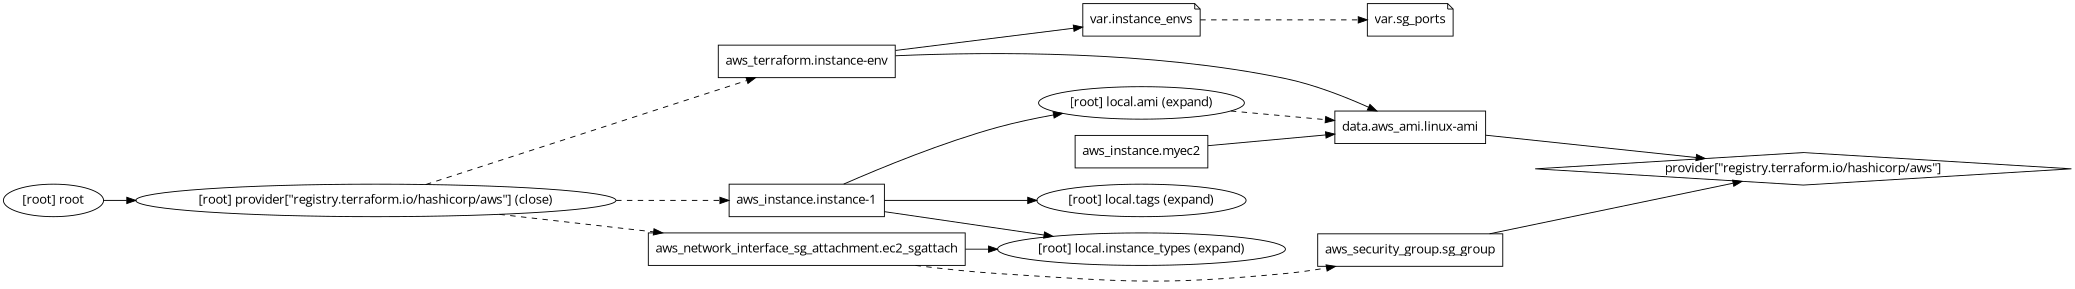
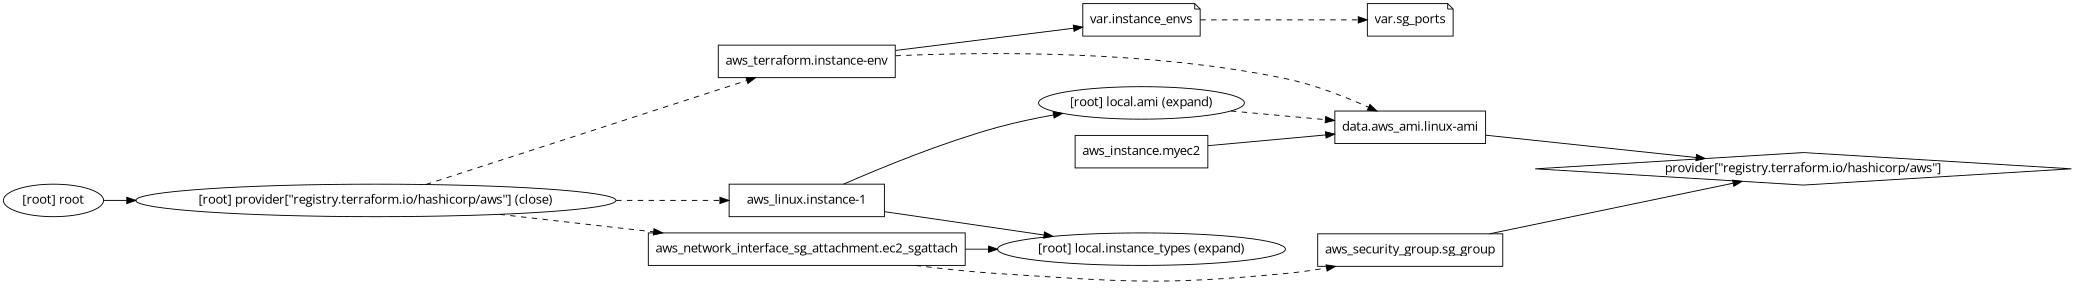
  digraph {
    compound=true
    fontname="Open Sans"
    newrank=true
    rankdir=LR
    node [fontname="Open Sans" shape=box]
    edge [fontname="Open Sans" style=solid]
-   n1 [label="aws_instance.instance-1"]
+   n1 [label="aws_linux.instance-1"]
    "[root] local.ami (expand)" [shape=""]
    "[root] local.instance_types (expand)" [shape=""]
-   "[root] local.tags (expand)" [shape=""]
    n5 [label="aws_terraform.instance-env"]
    n6 [label="data.aws_ami.linux-ami"]
    n7 [label="var.instance_envs" shape=note]
    n8 [label="aws_instance.myec2"]
    n9 [label="aws_network_interface_sg_attachment.ec2_sgattach"]
    n10 [label="aws_security_group.sg_group"]
    n11 [label="provider[\"registry.terraform.io/hashicorp/aws\"]" shape=diamond]
    n12 [label="var.sg_ports" shape=note]
    "[root] provider[\"registry.terraform.io/hashicorp/aws\"] (close)" [shape=""]
    "[root] root" [shape=""]
    subgraph sub_1 {
      n1
      "[root] local.ami (expand)"
      "[root] local.instance_types (expand)"
-     "[root] local.tags (expand)"
      n5
      n6
      n7
      n8
      n9
      n10
      n11
      n12
      "[root] provider[\"registry.terraform.io/hashicorp/aws\"] (close)"
      "[root] root"
    }
    n1 -> "[root] local.ami (expand)"
    n1 -> "[root] local.instance_types (expand)"
-   n1 -> "[root] local.tags (expand)"
    "[root] local.ami (expand)" -> n6 [style=dashed]
-   n5 -> n6
+   n5 -> n6 [style=dashed]
    n5 -> n7
    n6 -> n11
    n7 -> n12 [style=dashed]
    n8 -> n6
    n9 -> "[root] local.instance_types (expand)"
    n9 -> n10 [style=dashed]
    n10 -> n11
    "[root] provider[\"registry.terraform.io/hashicorp/aws\"] (close)" -> n1 [style=dashed]
    "[root] provider[\"registry.terraform.io/hashicorp/aws\"] (close)" -> n5 [style=dashed]
    "[root] provider[\"registry.terraform.io/hashicorp/aws\"] (close)" -> n9 [style=dashed]
    "[root] root" -> "[root] provider[\"registry.terraform.io/hashicorp/aws\"] (close)"
  }
